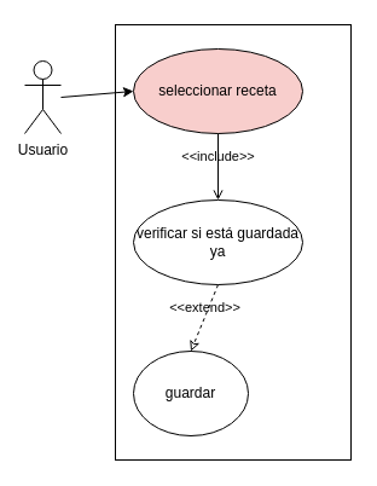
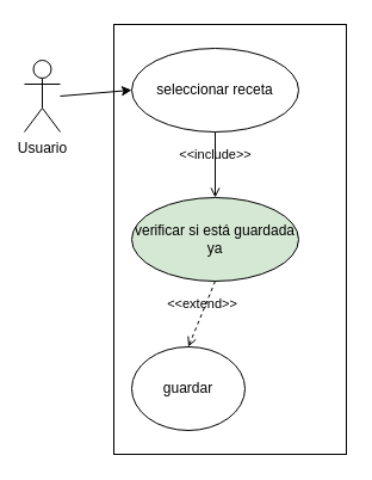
  <mxCell id="0" />
  <mxCell id="1" parent="0" />
  <mxCell id="2" value="" style="rounded=0;whiteSpace=wrap;html=1;" parent="1" vertex="1"><mxGeometry x="95" y="20" width="195" height="360" as="geometry" /></mxCell>
  <mxCell id="3" style="edgeStyle=none;html=1;entryX=0;entryY=0.5;entryDx=0;entryDy=0;" parent="1" target="5" edge="1"><mxGeometry relative="1" as="geometry"><mxPoint x="50" y="80" as="sourcePoint" /></mxGeometry></mxCell>
  <mxCell id="4" value="Usuario" style="shape=umlActor;verticalLabelPosition=bottom;verticalAlign=top;html=1;" parent="1" vertex="1"><mxGeometry x="20" y="50" width="30" height="60" as="geometry" /></mxCell>
- <mxCell id="5" value="seleccionar receta" style="ellipse;whiteSpace=wrap;html=1;fillColor=#f8cecc;" parent="1" vertex="1"><mxGeometry x="110" y="40" width="140" height="70" as="geometry" /></mxCell>
- <mxCell id="6" value="verificar si está guardada ya" style="ellipse;whiteSpace=wrap;html=1;" parent="1" vertex="1"><mxGeometry x="110" y="165" width="140" height="70" as="geometry" /></mxCell>
+ <mxCell id="5" value="seleccionar receta" style="ellipse;whiteSpace=wrap;html=1;" parent="1" vertex="1"><mxGeometry x="110" y="40" width="140" height="70" as="geometry" /></mxCell>
+ <mxCell id="6" value="verificar si está guardada ya" style="ellipse;whiteSpace=wrap;html=1;fillColor=#d5e8d4;" parent="1" vertex="1"><mxGeometry x="110" y="165" width="140" height="70" as="geometry" /></mxCell>
  <mxCell id="7" value="guardar" style="ellipse;whiteSpace=wrap;html=1;" parent="1" vertex="1"><mxGeometry x="110" y="290" width="95" height="70" as="geometry" /></mxCell>
- <mxCell id="8" value="&amp;lt;&amp;lt;extend&amp;gt;&amp;gt;" style="html=1;verticalAlign=bottom;labelBackgroundColor=none;endArrow=classic;endFill=0;dashed=1;entryX=0.5;entryY=0;entryDx=0;entryDy=0;exitX=0.5;exitY=1;exitDx=0;exitDy=0;" parent="1" source="6" target="7" edge="1"><mxGeometry width="160" relative="1" as="geometry"><mxPoint x="120" y="140" as="sourcePoint" /><mxPoint x="280" y="140" as="targetPoint" /></mxGeometry></mxCell>
+ <mxCell id="8" value="&amp;lt;&amp;lt;extend&amp;gt;&amp;gt;" style="html=1;verticalAlign=bottom;labelBackgroundColor=none;endArrow=open;endFill=0;dashed=1;entryX=0.5;entryY=0;entryDx=0;entryDy=0;exitX=0.5;exitY=1;exitDx=0;exitDy=0;" parent="1" source="6" target="7" edge="1"><mxGeometry width="160" relative="1" as="geometry"><mxPoint x="120" y="140" as="sourcePoint" /><mxPoint x="280" y="140" as="targetPoint" /></mxGeometry></mxCell>
  <mxCell id="9" value="&amp;lt;&amp;lt;include&amp;gt;&amp;gt;" style="html=1;verticalAlign=bottom;labelBackgroundColor=none;endArrow=open;endFill=0;dashed=0;entryX=0.5;entryY=0;entryDx=0;entryDy=0;exitX=0.5;exitY=1;exitDx=0;exitDy=0;" parent="1" source="5" target="6" edge="1"><mxGeometry width="160" relative="1" as="geometry"><mxPoint x="120" y="140" as="sourcePoint" /><mxPoint x="280" y="140" as="targetPoint" /></mxGeometry></mxCell>
